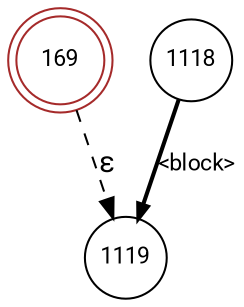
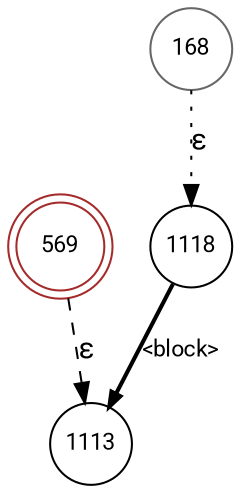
  digraph {
    fontname=Roboto
    rankdir=TB
    node [color=black fixedsize=true fontname=Roboto fontsize=11 shape=circle peripheries=1]
    edge [fontname=Roboto]
-   n1 [color=brown label=169 shape=doublecircle width=.6 peripheries=""]
-   n2 [label=1119 width=.55]
+   n1 [color=brown label=569 shape=doublecircle width=.6 peripheries=""]
+   n2 [label=1113 width=.55]
+   n3 [color=gray40 label=168 width=.55]
    n4 [label=1118 width=.55]
    n1 -> n2 [label="&epsilon;" style=dashed]
+   n3 -> n4 [label="&epsilon;" style=dotted]
    n4 -> n2 [arrowhead=normal arrowsize=.7 fontsize=11 label="<block>" style=bold]
  }
